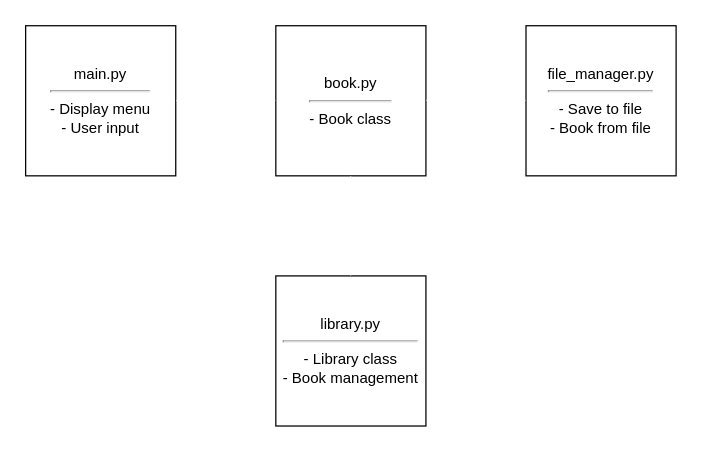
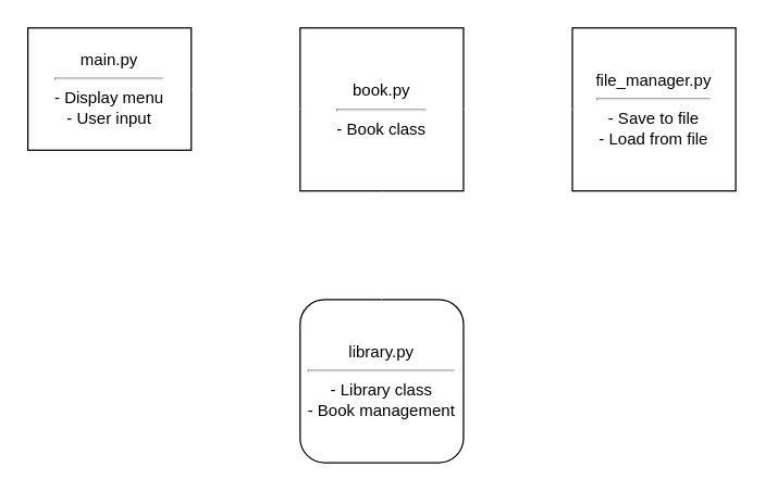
  <mxCell id="0" />
  <mxCell id="1" parent="0" />
- <mxCell id="2" value="main.py&lt;div&gt;&lt;hr&gt;- Display menu&lt;/div&gt;&lt;div&gt;&lt;span class=&quot;hljs-operator&quot;&gt;-&lt;/span&gt; &lt;span class=&quot;hljs-keyword&quot;&gt;User&lt;/span&gt; input&lt;br&gt;&lt;/div&gt;" style="whiteSpace=wrap;html=1;aspect=fixed;" vertex="1" parent="1"><mxGeometry x="20" y="20" width="120" height="120" as="geometry" /></mxCell>
+ <mxCell id="2" value="main.py&lt;div&gt;&lt;hr&gt;- Display menu&lt;/div&gt;&lt;div&gt;&lt;span class=&quot;hljs-operator&quot;&gt;-&lt;/span&gt; &lt;span class=&quot;hljs-keyword&quot;&gt;User&lt;/span&gt; input&lt;br&gt;&lt;/div&gt;" style="whiteSpace=wrap;html=1;aspect=fixed;" vertex="1" parent="1"><mxGeometry x="20" y="20" width="120" height="90" as="geometry" /></mxCell>
  <mxCell id="3" value="book.py&lt;div&gt;&lt;hr&gt;- Book class&lt;/div&gt;" style="whiteSpace=wrap;html=1;aspect=fixed;" vertex="1" parent="1"><mxGeometry x="220" y="20" width="120" height="120" as="geometry" /></mxCell>
- <mxCell id="4" value="file_manager.py&lt;div&gt;&lt;hr&gt;- Save to file &lt;/div&gt;&lt;div&gt;&lt;span class=&quot;hljs-operator&quot;&gt;-&lt;/span&gt; Book &lt;span class=&quot;hljs-keyword&quot;&gt;from&lt;/span&gt; file&lt;br&gt;&lt;/div&gt;" style="whiteSpace=wrap;html=1;aspect=fixed;" vertex="1" parent="1"><mxGeometry x="420" y="20" width="120" height="120" as="geometry" /></mxCell>
- <mxCell id="5" value="library.py&lt;div&gt;&lt;hr&gt;- Library class&lt;/div&gt;&lt;div&gt;&lt;span class=&quot;hljs-operator&quot;&gt;-&lt;/span&gt;&amp;nbsp;Book management&lt;br&gt;&lt;/div&gt;" style="whiteSpace=wrap;html=1;aspect=fixed;" vertex="1" parent="1"><mxGeometry x="220" y="220" width="120" height="120" as="geometry" /></mxCell>
+ <mxCell id="4" value="file_manager.py&lt;div&gt;&lt;hr&gt;- Save to file &lt;/div&gt;&lt;div&gt;&lt;span class=&quot;hljs-operator&quot;&gt;-&lt;/span&gt; Load &lt;span class=&quot;hljs-keyword&quot;&gt;from&lt;/span&gt; file&lt;br&gt;&lt;/div&gt;" style="whiteSpace=wrap;html=1;aspect=fixed;" vertex="1" parent="1"><mxGeometry x="420" y="20" width="120" height="120" as="geometry" /></mxCell>
+ <mxCell id="5" value="library.py&lt;div&gt;&lt;hr&gt;- Library class&lt;/div&gt;&lt;div&gt;&lt;span class=&quot;hljs-operator&quot;&gt;-&lt;/span&gt;&amp;nbsp;Book management&lt;br&gt;&lt;/div&gt;" style="whiteSpace=wrap;html=1;aspect=fixed;rounded=1;" vertex="1" parent="1"><mxGeometry x="220" y="220" width="120" height="120" as="geometry" /></mxCell>
  <mxCell id="6" value="" style="endArrow=classic;startArrow=classic;html=1;rounded=0;entryX=1;entryY=0.5;entryDx=0;entryDy=0;exitX=0;exitY=0.5;exitDx=0;exitDy=0;strokeColor=#FFFFFF;" edge="1" parent="1" source="3" target="2"><mxGeometry width="50" height="50" relative="1" as="geometry"><mxPoint x="150" y="120" as="sourcePoint" /><mxPoint x="200" y="70" as="targetPoint" /></mxGeometry></mxCell>
  <mxCell id="7" value="" style="endArrow=classic;startArrow=classic;html=1;rounded=0;entryX=1;entryY=0.5;entryDx=0;entryDy=0;exitX=0;exitY=0.5;exitDx=0;exitDy=0;strokeColor=#FFFFFF;" edge="1" parent="1"><mxGeometry width="50" height="50" relative="1" as="geometry"><mxPoint x="420" y="79.5" as="sourcePoint" /><mxPoint x="340" y="79.5" as="targetPoint" /></mxGeometry></mxCell>
  <mxCell id="8" value="" style="endArrow=classic;startArrow=classic;html=1;rounded=0;exitX=0.5;exitY=1;exitDx=0;exitDy=0;entryX=0.5;entryY=0;entryDx=0;entryDy=0;strokeColor=#FFFFFF;dashed=1;" edge="1" parent="1" source="3" target="5"><mxGeometry width="50" height="50" relative="1" as="geometry"><mxPoint x="320" y="190" as="sourcePoint" /><mxPoint x="280" y="210" as="targetPoint" /></mxGeometry></mxCell>
